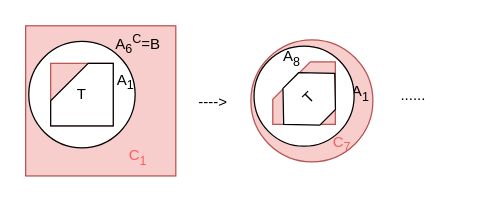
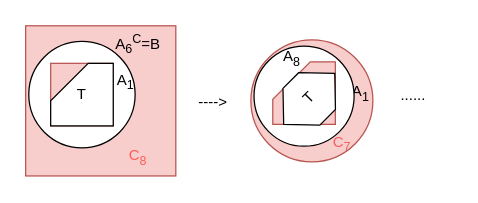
  <mxCell id="0" />
  <mxCell id="1" parent="0" />
  <mxCell id="2" value="" style="whiteSpace=wrap;html=1;aspect=fixed;fillColor=#f8cecc;strokeColor=#b85450;" vertex="1" parent="1"><mxGeometry x="20" y="20" width="120" height="120" as="geometry" /></mxCell>
  <mxCell id="3" value="" style="ellipse;whiteSpace=wrap;html=1;aspect=fixed;fillColor=default;" vertex="1" parent="1"><mxGeometry x="22.5" y="32.5" width="85" height="85" as="geometry" /></mxCell>
  <mxCell id="4" value="A&lt;sub&gt;1&lt;/sub&gt;" style="text;html=1;align=center;verticalAlign=middle;whiteSpace=wrap;rounded=0;" vertex="1" parent="1"><mxGeometry x="70" y="50" width="60" height="30" as="geometry" /></mxCell>
  <mxCell id="5" value="T" style="whiteSpace=wrap;html=1;aspect=fixed;fillColor=#f8cecc;strokeColor=#b85450;" vertex="1" parent="1"><mxGeometry x="40" y="50" width="50" height="50" as="geometry" /></mxCell>
  <mxCell id="6" value="A&lt;sub&gt;6&lt;/sub&gt;&lt;sup&gt;C&lt;/sup&gt;=B" style="text;html=1;align=center;verticalAlign=middle;whiteSpace=wrap;rounded=0;" vertex="1" parent="1"><mxGeometry x="80" y="20" width="60" height="30" as="geometry" /></mxCell>
  <mxCell id="7" value="" style="ellipse;whiteSpace=wrap;html=1;aspect=fixed;fillColor=#f8cecc;strokeColor=#b85450;" vertex="1" parent="1"><mxGeometry x="200" y="31.25" width="97.5" height="97.5" as="geometry" /></mxCell>
  <mxCell id="8" value="A&lt;sub&gt;1&lt;/sub&gt;" style="text;html=1;align=center;verticalAlign=middle;whiteSpace=wrap;rounded=0;" vertex="1" parent="1"><mxGeometry x="257.5" y="58.75" width="60" height="30" as="geometry" /></mxCell>
  <mxCell id="9" value="" style="ellipse;whiteSpace=wrap;html=1;aspect=fixed;fillColor=default;" vertex="1" parent="1"><mxGeometry x="202.5" y="36.25" width="80" height="80" as="geometry" /></mxCell>
  <mxCell id="10" value="T" style="shape=card;whiteSpace=wrap;html=1;fillColor=#f8cecc;strokeColor=#b85450;" vertex="1" parent="1"><mxGeometry x="217.5" y="48.75" width="50" height="50" as="geometry" /></mxCell>
  <mxCell id="11" value="A&lt;sub&gt;8&lt;/sub&gt;" style="text;html=1;align=center;verticalAlign=middle;whiteSpace=wrap;rounded=0;" vertex="1" parent="1"><mxGeometry x="202.5" y="31.25" width="60" height="30" as="geometry" /></mxCell>
  <mxCell id="12" value="T" style="shape=card;whiteSpace=wrap;html=1;" vertex="1" parent="1"><mxGeometry x="40" y="50" width="50" height="50" as="geometry" /></mxCell>
- <mxCell id="13" value="C&lt;sub&gt;1&lt;/sub&gt;" style="text;html=1;align=center;verticalAlign=middle;whiteSpace=wrap;rounded=0;fillColor=none;strokeColor=none;fontColor=#FF5C5C;" vertex="1" parent="1"><mxGeometry x="80" y="110" width="60" height="30" as="geometry" /></mxCell>
+ <mxCell id="13" value="C&lt;sub&gt;8&lt;/sub&gt;" style="text;html=1;align=center;verticalAlign=middle;whiteSpace=wrap;rounded=0;fillColor=none;strokeColor=none;fontColor=#FF5C5C;" vertex="1" parent="1"><mxGeometry x="80" y="110" width="60" height="30" as="geometry" /></mxCell>
  <mxCell id="14" value="T" style="shape=hexagon;perimeter=hexagonPerimeter2;whiteSpace=wrap;html=1;fixedSize=1;rotation=-45;" vertex="1" parent="1"><mxGeometry x="217.76" y="57.66" width="57.71" height="41.59" as="geometry" /></mxCell>
  <mxCell id="15" value="C&lt;sub&gt;7&lt;/sub&gt;" style="text;html=1;align=center;verticalAlign=middle;whiteSpace=wrap;rounded=0;fillColor=none;fontColor=#ee6262;" vertex="1" parent="1"><mxGeometry x="247.5" y="98.75" width="50" height="30" as="geometry" /></mxCell>
  <mxCell id="16" value="......" style="text;html=1;align=center;verticalAlign=middle;whiteSpace=wrap;rounded=0;" vertex="1" parent="1"><mxGeometry x="300" y="61.25" width="60" height="30" as="geometry" /></mxCell>
  <mxCell id="17" value="----&amp;gt;" style="text;html=1;align=center;verticalAlign=middle;whiteSpace=wrap;rounded=0;" vertex="1" parent="1"><mxGeometry x="140" y="66.25" width="60" height="30" as="geometry" /></mxCell>
